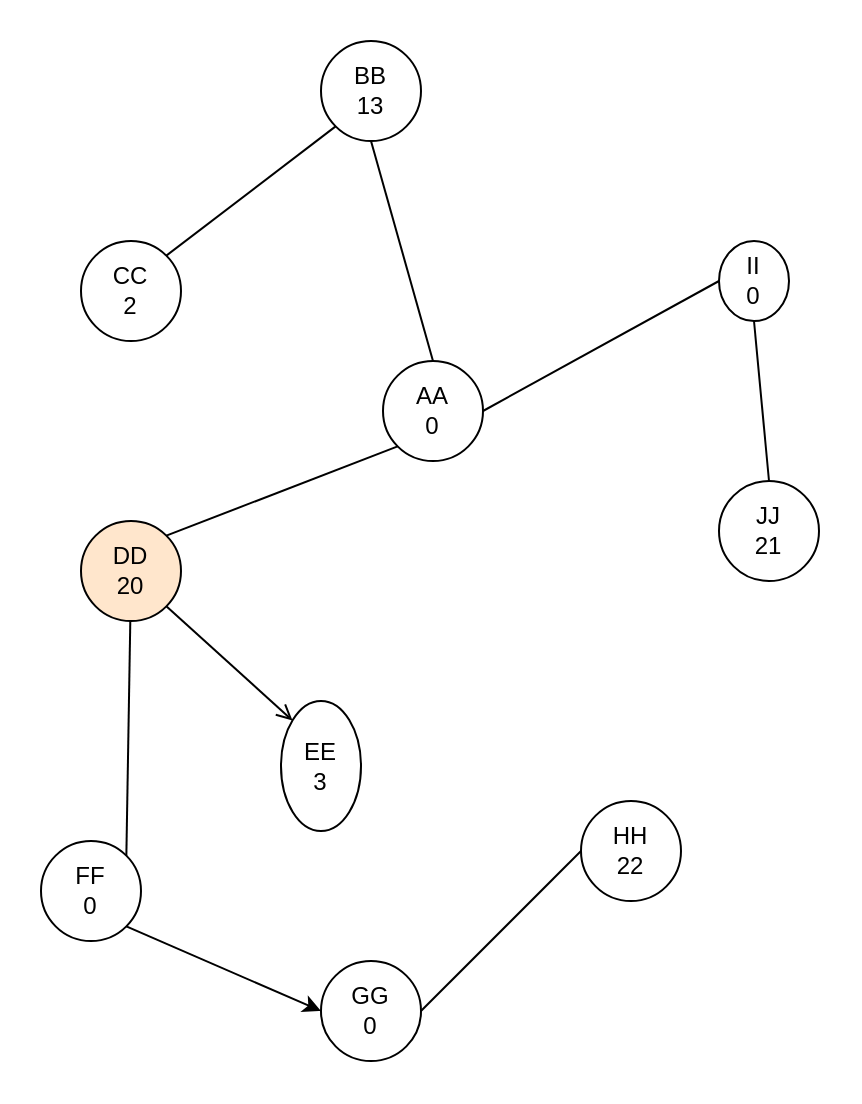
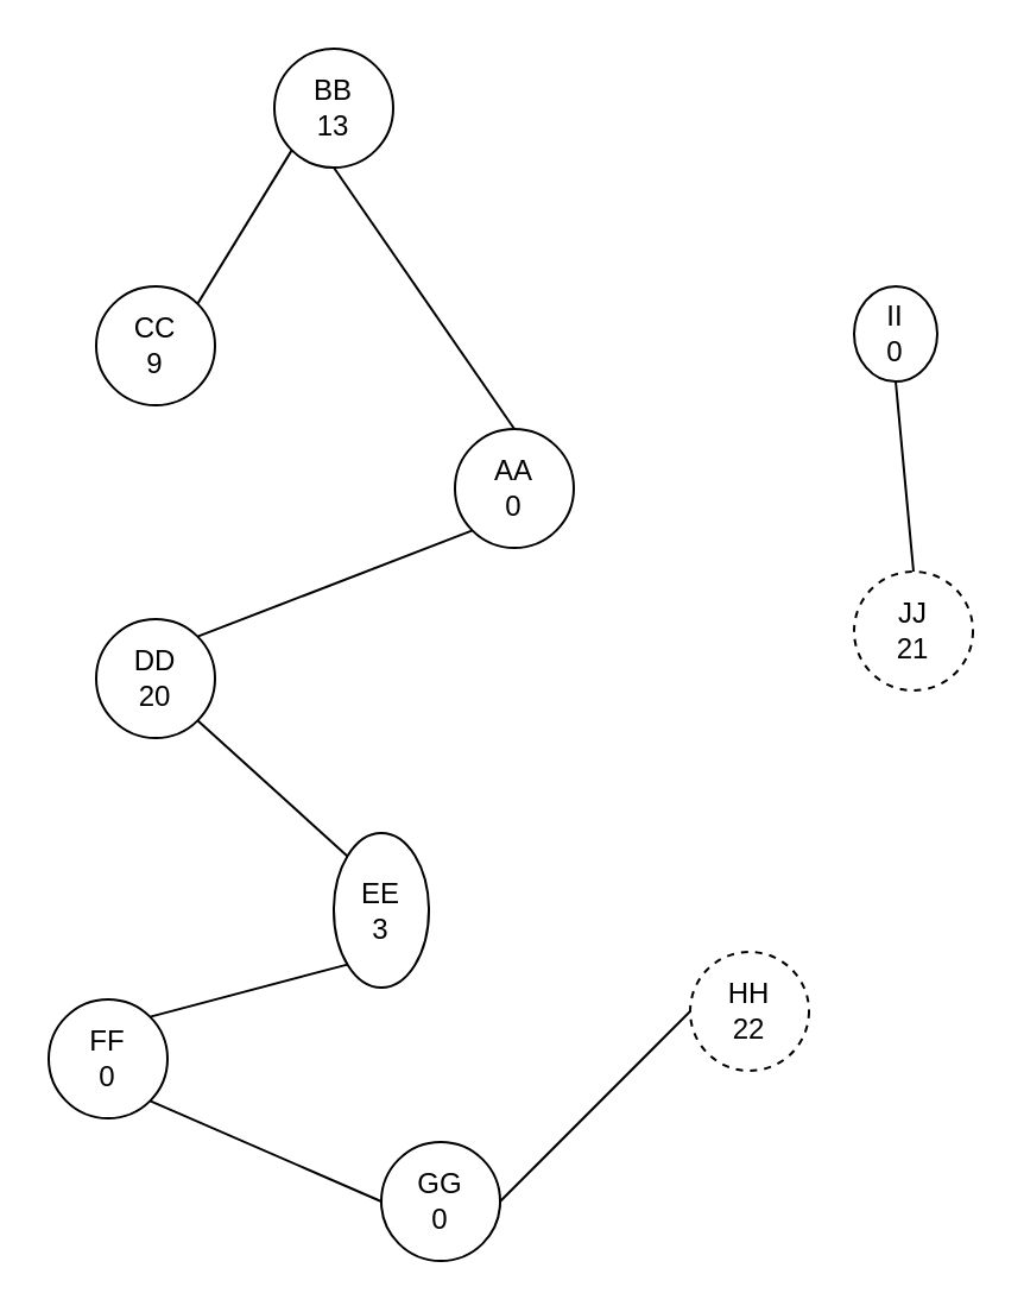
  <mxCell id="0" />
  <mxCell id="1" parent="0" />
  <mxCell id="2" value="&lt;div&gt;AA&lt;/div&gt;&lt;div&gt;0&lt;br&gt;&lt;/div&gt;" style="ellipse;whiteSpace=wrap;html=1;" parent="1" vertex="1"><mxGeometry x="191" y="180" width="50" height="50" as="geometry" /></mxCell>
- <mxCell id="3" value="&lt;div&gt;BB&lt;/div&gt;&lt;div&gt;13&lt;br&gt;&lt;/div&gt;" style="ellipse;whiteSpace=wrap;html=1;" parent="1" vertex="1"><mxGeometry x="160" y="20" width="50" height="50" as="geometry" /></mxCell>
- <mxCell id="4" value="&lt;div&gt;DD&lt;/div&gt;&lt;div&gt;20&lt;br&gt;&lt;/div&gt;" style="ellipse;whiteSpace=wrap;html=1;fillColor=#ffe6cc;" parent="1" vertex="1"><mxGeometry x="40" y="260" width="50" height="50" as="geometry" /></mxCell>
+ <mxCell id="3" value="&lt;div&gt;BB&lt;/div&gt;&lt;div&gt;13&lt;br&gt;&lt;/div&gt;" style="ellipse;whiteSpace=wrap;html=1;" parent="1" vertex="1"><mxGeometry x="115" y="20" width="50" height="50" as="geometry" /></mxCell>
+ <mxCell id="4" value="&lt;div&gt;DD&lt;/div&gt;&lt;div&gt;20&lt;br&gt;&lt;/div&gt;" style="ellipse;whiteSpace=wrap;html=1;" parent="1" vertex="1"><mxGeometry x="40" y="260" width="50" height="50" as="geometry" /></mxCell>
  <mxCell id="5" value="&lt;div&gt;II&lt;/div&gt;&lt;div&gt;0&lt;br&gt;&lt;/div&gt;" style="ellipse;whiteSpace=wrap;html=1;" parent="1" vertex="1"><mxGeometry x="359" y="120" width="35" height="40" as="geometry" /></mxCell>
  <mxCell id="6" value="" style="endArrow=none;html=1;rounded=0;exitX=0.5;exitY=0;exitDx=0;exitDy=0;entryX=0.5;entryY=1;entryDx=0;entryDy=0;" parent="1" source="2" target="3" edge="1"><mxGeometry width="50" height="50" relative="1" as="geometry"><mxPoint x="230" y="210" as="sourcePoint" /><mxPoint x="280" y="160" as="targetPoint" /></mxGeometry></mxCell>
  <mxCell id="7" value="" style="endArrow=none;html=1;rounded=0;exitX=0;exitY=1;exitDx=0;exitDy=0;entryX=1;entryY=0;entryDx=0;entryDy=0;" parent="1" source="2" target="4" edge="1"><mxGeometry width="50" height="50" relative="1" as="geometry"><mxPoint x="300" y="260" as="sourcePoint" /><mxPoint x="270" y="150" as="targetPoint" /></mxGeometry></mxCell>
- <mxCell id="8" value="" style="endArrow=none;html=1;rounded=0;exitX=1;exitY=0.5;exitDx=0;exitDy=0;entryX=0;entryY=0.5;entryDx=0;entryDy=0;" parent="1" source="2" target="5" edge="1"><mxGeometry width="50" height="50" relative="1" as="geometry"><mxPoint x="290.32" y="304" as="sourcePoint" /><mxPoint x="372.32" y="200" as="targetPoint" /></mxGeometry></mxCell>
- <mxCell id="9" value="&lt;div&gt;CC&lt;/div&gt;&lt;div&gt;2&lt;/div&gt;" style="ellipse;whiteSpace=wrap;html=1;" parent="1" vertex="1"><mxGeometry x="40" y="120" width="50" height="50" as="geometry" /></mxCell>
+ <mxCell id="9" value="&lt;div&gt;CC&lt;/div&gt;&lt;div&gt;9&lt;/div&gt;" style="ellipse;whiteSpace=wrap;html=1;" parent="1" vertex="1"><mxGeometry x="40" y="120" width="50" height="50" as="geometry" /></mxCell>
  <mxCell id="10" value="&lt;div&gt;EE&lt;/div&gt;&lt;div&gt;3&lt;br&gt;&lt;/div&gt;" style="ellipse;whiteSpace=wrap;html=1;" parent="1" vertex="1"><mxGeometry x="140" y="350" width="40" height="65" as="geometry" /></mxCell>
  <mxCell id="11" value="&lt;div&gt;FF&lt;/div&gt;&lt;div&gt;0&lt;br&gt;&lt;/div&gt;" style="ellipse;whiteSpace=wrap;html=1;" parent="1" vertex="1"><mxGeometry x="20" y="420" width="50" height="50" as="geometry" /></mxCell>
  <mxCell id="12" value="&lt;div&gt;GG&lt;/div&gt;&lt;div&gt;0&lt;br&gt;&lt;/div&gt;" style="ellipse;whiteSpace=wrap;html=1;" parent="1" vertex="1"><mxGeometry x="160" y="480" width="50" height="50" as="geometry" /></mxCell>
- <mxCell id="13" value="&lt;div&gt;HH&lt;/div&gt;&lt;div&gt;22&lt;br&gt;&lt;/div&gt;" style="ellipse;whiteSpace=wrap;html=1;" parent="1" vertex="1"><mxGeometry x="290" y="400" width="50" height="50" as="geometry" /></mxCell>
- <mxCell id="14" value="&lt;div&gt;JJ&lt;/div&gt;&lt;div&gt;21&lt;br&gt;&lt;/div&gt;" style="ellipse;whiteSpace=wrap;html=1;" parent="1" vertex="1"><mxGeometry x="359" y="240" width="50" height="50" as="geometry" /></mxCell>
+ <mxCell id="13" value="&lt;div&gt;HH&lt;/div&gt;&lt;div&gt;22&lt;br&gt;&lt;/div&gt;" style="ellipse;whiteSpace=wrap;html=1;dashed=1;" parent="1" vertex="1"><mxGeometry x="290" y="400" width="50" height="50" as="geometry" /></mxCell>
+ <mxCell id="14" value="&lt;div&gt;JJ&lt;/div&gt;&lt;div&gt;21&lt;br&gt;&lt;/div&gt;" style="ellipse;whiteSpace=wrap;html=1;dashed=1;" parent="1" vertex="1"><mxGeometry x="359" y="240" width="50" height="50" as="geometry" /></mxCell>
  <mxCell id="15" value="" style="endArrow=none;html=1;rounded=0;entryX=0;entryY=1;entryDx=0;entryDy=0;exitX=1;exitY=0;exitDx=0;exitDy=0;" parent="1" source="9" target="3" edge="1"><mxGeometry width="50" height="50" relative="1" as="geometry"><mxPoint x="270" y="230" as="sourcePoint" /><mxPoint x="320" y="180" as="targetPoint" /></mxGeometry></mxCell>
- <mxCell id="16" value="" style="endArrow=open;html=1;rounded=0;exitX=1;exitY=1;exitDx=0;exitDy=0;entryX=0;entryY=0;entryDx=0;entryDy=0;" parent="1" source="4" target="10" edge="1"><mxGeometry width="50" height="50" relative="1" as="geometry"><mxPoint x="270" y="230" as="sourcePoint" /><mxPoint x="320" y="180" as="targetPoint" /></mxGeometry></mxCell>
- <mxCell id="17" value="" style="endArrow=none;html=1;rounded=0;exitX=1;exitY=0;exitDx=0;exitDy=0;" parent="1" source="11" target="4" edge="1"><mxGeometry width="50" height="50" relative="1" as="geometry"><mxPoint x="270" y="230" as="sourcePoint" /><mxPoint x="320" y="180" as="targetPoint" /></mxGeometry></mxCell>
+ <mxCell id="16" value="" style="endArrow=none;html=1;rounded=0;exitX=1;exitY=1;exitDx=0;exitDy=0;entryX=0;entryY=0;entryDx=0;entryDy=0;" parent="1" source="4" target="10" edge="1"><mxGeometry width="50" height="50" relative="1" as="geometry"><mxPoint x="270" y="230" as="sourcePoint" /><mxPoint x="320" y="180" as="targetPoint" /></mxGeometry></mxCell>
+ <mxCell id="17" value="" style="endArrow=none;html=1;rounded=0;entryX=0;entryY=1;entryDx=0;entryDy=0;exitX=1;exitY=0;exitDx=0;exitDy=0;" parent="1" source="11" target="10" edge="1"><mxGeometry width="50" height="50" relative="1" as="geometry"><mxPoint x="270" y="230" as="sourcePoint" /><mxPoint x="320" y="180" as="targetPoint" /></mxGeometry></mxCell>
  <mxCell id="18" value="" style="endArrow=none;html=1;rounded=0;exitX=1;exitY=0.5;exitDx=0;exitDy=0;entryX=0;entryY=0.5;entryDx=0;entryDy=0;" parent="1" source="12" target="13" edge="1"><mxGeometry width="50" height="50" relative="1" as="geometry"><mxPoint x="270" y="230" as="sourcePoint" /><mxPoint x="320" y="180" as="targetPoint" /></mxGeometry></mxCell>
- <mxCell id="19" value="" style="endArrow=classic;html=1;rounded=0;exitX=1;exitY=1;exitDx=0;exitDy=0;entryX=0;entryY=0.5;entryDx=0;entryDy=0;" parent="1" source="11" target="12" edge="1"><mxGeometry width="50" height="50" relative="1" as="geometry"><mxPoint x="270" y="230" as="sourcePoint" /><mxPoint x="320" y="180" as="targetPoint" /></mxGeometry></mxCell>
+ <mxCell id="19" value="" style="endArrow=none;html=1;rounded=0;exitX=1;exitY=1;exitDx=0;exitDy=0;entryX=0;entryY=0.5;entryDx=0;entryDy=0;" parent="1" source="11" target="12" edge="1"><mxGeometry width="50" height="50" relative="1" as="geometry"><mxPoint x="270" y="230" as="sourcePoint" /><mxPoint x="320" y="180" as="targetPoint" /></mxGeometry></mxCell>
  <mxCell id="20" value="" style="endArrow=none;html=1;rounded=0;entryX=0.5;entryY=1;entryDx=0;entryDy=0;exitX=0.5;exitY=0;exitDx=0;exitDy=0;" parent="1" source="14" target="5" edge="1"><mxGeometry width="50" height="50" relative="1" as="geometry"><mxPoint x="270" y="230" as="sourcePoint" /><mxPoint x="320" y="180" as="targetPoint" /></mxGeometry></mxCell>
